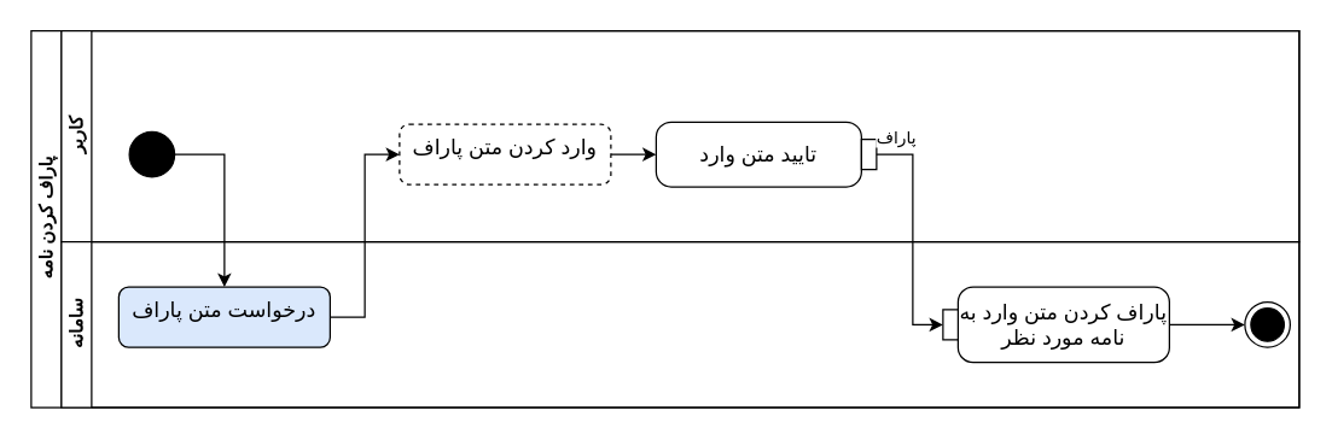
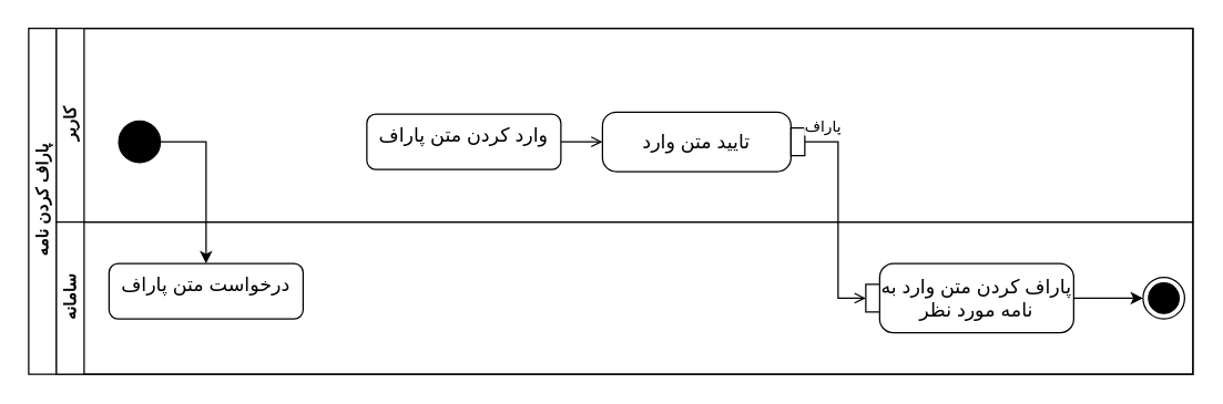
  <mxCell id="0" />
  <mxCell id="1" parent="0" />
  <mxCell id="2" value="پاراف کردن نامه" style="swimlane;html=1;childLayout=stackLayout;resizeParent=1;resizeParentMax=0;horizontal=0;startSize=20;horizontalStack=0;" vertex="1" parent="1"><mxGeometry x="20" y="20" width="840" height="250" as="geometry" /></mxCell>
  <mxCell id="3" value="کاربر" style="swimlane;html=1;startSize=20;horizontal=0;" vertex="1" parent="2"><mxGeometry x="20" width="820" height="140" as="geometry"><mxRectangle x="20" width="490" height="30" as="alternateBounds" /></mxGeometry></mxCell>
  <mxCell id="4" value="" style="ellipse;fillColor=strokeColor;html=1;" vertex="1" parent="3"><mxGeometry x="45" y="67" width="30" height="30" as="geometry" /></mxCell>
- <mxCell id="5" style="edgeStyle=orthogonalEdgeStyle;rounded=0;orthogonalLoop=1;jettySize=auto;html=1;" edge="1" parent="3" source="6" target="7"><mxGeometry relative="1" as="geometry"><mxPoint x="384" y="82" as="targetPoint" /></mxGeometry></mxCell>
- <mxCell id="6" value="&lt;span style=&quot;font-size: 14px;&quot;&gt;وارد کردن متن پاراف&lt;br&gt;&lt;br&gt;&lt;/span&gt;" style="html=1;align=center;verticalAlign=top;rounded=1;absoluteArcSize=1;arcSize=13;dashed=1;whiteSpace=wrap;" vertex="1" parent="3"><mxGeometry x="224" y="62" width="140" height="40" as="geometry" /></mxCell>
+ <mxCell id="5" style="edgeStyle=orthogonalEdgeStyle;rounded=0;orthogonalLoop=1;jettySize=auto;html=1;endArrow=open;" edge="1" parent="3" source="6" target="7"><mxGeometry relative="1" as="geometry"><mxPoint x="384" y="82" as="targetPoint" /></mxGeometry></mxCell>
+ <mxCell id="6" value="&lt;span style=&quot;font-size: 14px;&quot;&gt;وارد کردن متن پاراف&lt;br&gt;&lt;br&gt;&lt;/span&gt;" style="html=1;align=center;verticalAlign=top;rounded=1;absoluteArcSize=1;arcSize=13;dashed=0;whiteSpace=wrap;" vertex="1" parent="3"><mxGeometry x="224" y="62" width="140" height="40" as="geometry" /></mxCell>
  <mxCell id="7" value="&lt;font style=&quot;font-size: 14px;&quot;&gt;تایید متن وارد&lt;/font&gt;" style="shape=mxgraph.uml25.action;html=1;align=center;verticalAlign=middle;absoluteArcSize=1;arcSize=10;dashed=0;spacingRight=10;whiteSpace=wrap;" vertex="1" parent="3"><mxGeometry x="394" y="60.5" width="146" height="43" as="geometry" /></mxCell>
- <mxCell id="8" style="edgeStyle=orthogonalEdgeStyle;rounded=0;orthogonalLoop=1;jettySize=auto;html=1;entryX=0;entryY=0.5;entryDx=0;entryDy=0;" edge="1" parent="2" source="11" target="6"><mxGeometry relative="1" as="geometry"><mxPoint x="253.395" y="99.72" as="targetPoint" /></mxGeometry></mxCell>
  <mxCell id="9" value="سامانه" style="swimlane;html=1;startSize=20;horizontal=0;" vertex="1" parent="2"><mxGeometry x="20" y="140" width="820" height="110" as="geometry" /></mxCell>
  <mxCell id="10" value="" style="ellipse;html=1;shape=endState;fillColor=strokeColor;" vertex="1" parent="9"><mxGeometry x="784" y="40" width="30" height="30" as="geometry" /></mxCell>
- <mxCell id="11" value="&lt;font style=&quot;font-size: 14px;&quot;&gt;درخواست متن پاراف&lt;/font&gt;" style="html=1;align=center;verticalAlign=top;rounded=1;absoluteArcSize=1;arcSize=13;dashed=0;whiteSpace=wrap;fillColor=#dae8fc;" vertex="1" parent="9"><mxGeometry x="38" y="30" width="140" height="40" as="geometry" /></mxCell>
+ <mxCell id="11" value="&lt;font style=&quot;font-size: 14px;&quot;&gt;درخواست متن پاراف&lt;/font&gt;" style="html=1;align=center;verticalAlign=top;rounded=1;absoluteArcSize=1;arcSize=13;dashed=0;whiteSpace=wrap;" vertex="1" parent="9"><mxGeometry x="38" y="30" width="140" height="40" as="geometry" /></mxCell>
  <mxCell id="12" style="edgeStyle=orthogonalEdgeStyle;rounded=0;orthogonalLoop=1;jettySize=auto;html=1;" edge="1" parent="9" source="13" target="10"><mxGeometry relative="1" as="geometry" /></mxCell>
  <mxCell id="13" value="&lt;font style=&quot;font-size: 14px;&quot;&gt;پاراف کردن متن وارد به نامه مورد نظر&lt;/font&gt;" style="shape=mxgraph.uml25.action;html=1;align=center;verticalAlign=middle;absoluteArcSize=1;arcSize=10;dashed=0;spacingLeft=10;flipH=1;whiteSpace=wrap;" vertex="1" parent="9"><mxGeometry x="584" y="30" width="150" height="50" as="geometry" /></mxCell>
  <mxCell id="14" style="edgeStyle=orthogonalEdgeStyle;rounded=0;orthogonalLoop=1;jettySize=auto;html=1;entryX=0.5;entryY=0;entryDx=0;entryDy=0;" edge="1" parent="2" source="4" target="11"><mxGeometry relative="1" as="geometry"><mxPoint x="128" y="82" as="targetPoint" /><Array as="points"><mxPoint x="128" y="82" /></Array></mxGeometry></mxCell>
- <mxCell id="15" style="edgeStyle=orthogonalEdgeStyle;rounded=0;orthogonalLoop=1;jettySize=auto;html=1;" edge="1" parent="2" source="7" target="13"><mxGeometry relative="1" as="geometry"><Array as="points"><mxPoint x="584" y="82" /><mxPoint x="584" y="195" /></Array></mxGeometry></mxCell>
+ <mxCell id="15" style="edgeStyle=orthogonalEdgeStyle;rounded=0;orthogonalLoop=1;jettySize=auto;html=1;endArrow=open;" edge="1" parent="2" source="7" target="13"><mxGeometry relative="1" as="geometry"><Array as="points"><mxPoint x="584" y="82" /><mxPoint x="584" y="195" /></Array></mxGeometry></mxCell>
  <mxCell id="16" value="پاراف" style="edgeLabel;html=1;align=center;verticalAlign=middle;resizable=0;points=[];" connectable="0" vertex="1" parent="15"><mxGeometry x="-0.63" y="2" relative="1" as="geometry"><mxPoint x="-14" y="-17" as="offset" /></mxGeometry></mxCell>
